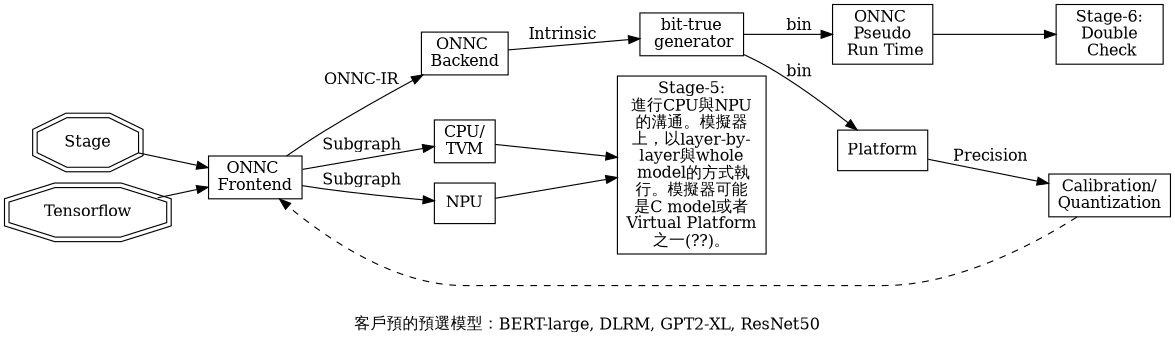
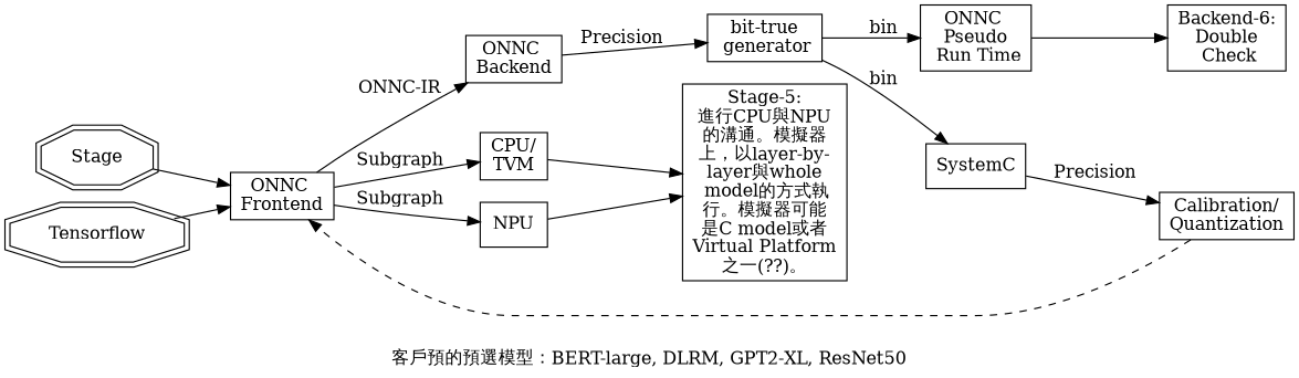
  digraph {
    label="客戶預的預選模型：BERT-large, DLRM, GPT2-XL, ResNet50"
    rankdir=LR
    node [shape=box]
    n1 [label=Stage shape=doubleoctagon]
    Tensorflow [shape=doubleoctagon]
    n3 [label="ONNC \nFrontend"]
    n4 [label="ONNC \nBackend"]
    n5 [label="bit-true\n generator"]
    n6 [label="ONNC \nPseudo\n Run Time"]
-   n7 [label=Platform]
+   n7 [label=SystemC]
    "CPU/\nTVM"
    NPU
-   n10 [label="Stage-6:\nDouble\n Check"]
+   n10 [label="Backend-6:\nDouble\n Check"]
    n11 [label="Calibration/\nQuantization"]
    n12 [label="Stage-5:\n進行CPU與NPU\n的溝通。模擬器\n上，以layer-by-\nlayer與whole\n model的方式執\n行。模擬器可能\n是C model或者\nVirtual Platform\n之一(??)。"]
    subgraph sub_1 {
      label="Select Frame"
      n1
      Tensorflow
    }
    subgraph sub_2 {
      label="Get Code"
      n3
      n4
    }
    subgraph sub_3 {
      label="Define Intrinsic"
    }
    subgraph sub_4 {
      label=CodeGen
      n5
      n6
      n7
    }
    n1 -> n3
    Tensorflow -> n3
    n3 -> n4 [label="ONNC-IR"]
    n3 -> "CPU/\nTVM" [label="Subgraph"]
    n3 -> NPU [label="Subgraph"]
-   n4 -> n5 [label=Intrinsic]
+   n4 -> n5 [label=Precision]
    n5 -> n6 [label=bin]
    n5 -> n7 [label=bin]
    n6 -> n10
    n7 -> n11 [label=Precision]
    "CPU/\nTVM" -> n12
    NPU -> n12
    n11 -> n3 [style=dashed]
  }
